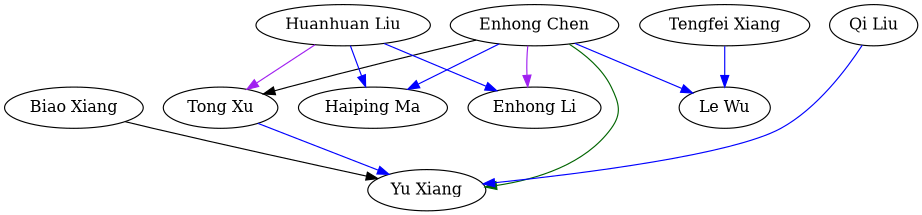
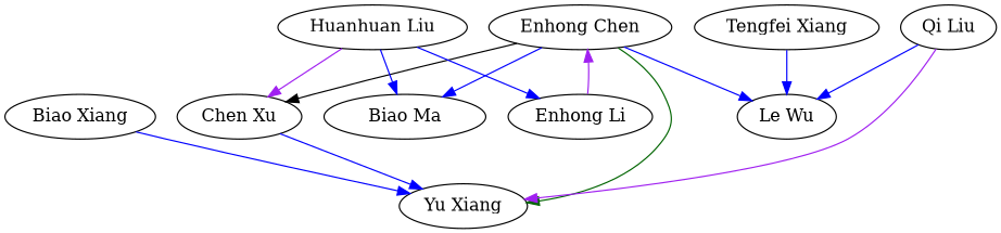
  strict digraph {
    edge [color=blue]
    n1 [label="Yu Xiang"]
    "Biao Xiang"
    "Enhong Chen"
-   "Haiping Ma"
+   "Haiping Ma" [label="Biao Ma"]
    "Le Wu"
-   "Tong Xu"
+   "Tong Xu" [label="Chen Xu"]
    n7 [label="Enhong Li"]
    "Qi Liu"
    n9 [label="Huanhuan Liu"]
    n10 [label="Tengfei Xiang"]
-   "Biao Xiang" -> n1 [color=black]
+   "Biao Xiang" -> n1
    "Enhong Chen" -> n1 [color=darkgreen]
    "Enhong Chen" -> "Haiping Ma"
    "Enhong Chen" -> "Le Wu"
    "Enhong Chen" -> "Tong Xu" [color=black]
-   "Enhong Chen" -> n7 [color=purple]
+   n7 -> "Enhong Chen" [color=purple]
    "Tong Xu" -> n1
-   "Qi Liu" -> n1
+   "Qi Liu" -> n1 [color=purple]
+   "Qi Liu" -> "Le Wu"
    n9 -> "Haiping Ma"
    n9 -> "Tong Xu" [color=purple]
    n9 -> n7
    n10 -> "Le Wu"
  }
